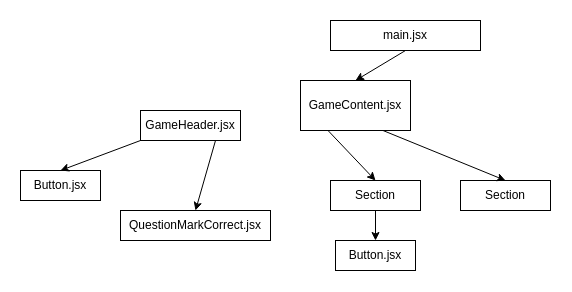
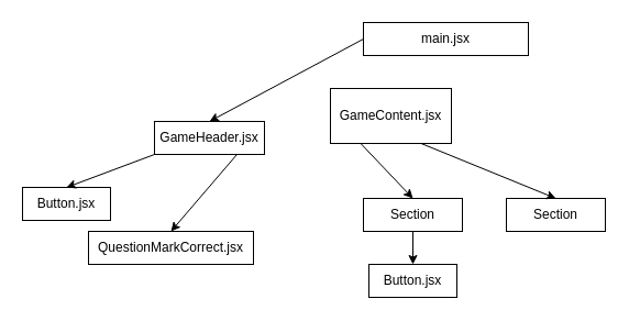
  <mxCell id="0" />
  <mxCell id="1" parent="0" />
  <mxCell id="2" value="main.jsx" style="rounded=0;whiteSpace=wrap;html=1;" parent="1" vertex="1"><mxGeometry x="330" y="20" width="150" height="30" as="geometry" /></mxCell>
  <mxCell id="3" value="GameHeader.jsx" style="rounded=0;whiteSpace=wrap;html=1;" parent="1" vertex="1"><mxGeometry x="140" y="110" width="100" height="30" as="geometry" /></mxCell>
+ <mxCell id="4" value="" style="endArrow=classic;html=1;exitX=0;exitY=0.5;exitDx=0;exitDy=0;entryX=0.5;entryY=0;entryDx=0;entryDy=0;" parent="1" source="2" target="3" edge="1"><mxGeometry width="50" height="50" relative="1" as="geometry"><mxPoint x="270" y="60" as="sourcePoint" /><mxPoint x="210" y="70" as="targetPoint" /></mxGeometry></mxCell>
  <mxCell id="5" value="Button.jsx" style="rounded=0;whiteSpace=wrap;html=1;" parent="1" vertex="1"><mxGeometry x="20" y="170" width="80" height="30" as="geometry" /></mxCell>
  <mxCell id="6" value="" style="endArrow=classic;html=1;exitX=0;exitY=1;exitDx=0;exitDy=0;entryX=0.5;entryY=0;entryDx=0;entryDy=0;" parent="1" source="3" target="5" edge="1"><mxGeometry width="50" height="50" relative="1" as="geometry"><mxPoint x="330" y="190" as="sourcePoint" /><mxPoint x="330" y="240" as="targetPoint" /></mxGeometry></mxCell>
- <mxCell id="7" value="QuestionMarkCorrect.jsx" style="rounded=0;whiteSpace=wrap;html=1;" parent="1" vertex="1"><mxGeometry x="120" y="210" width="150" height="30" as="geometry" /></mxCell>
+ <mxCell id="7" value="QuestionMarkCorrect.jsx" style="rounded=0;whiteSpace=wrap;html=1;" parent="1" vertex="1"><mxGeometry x="80" y="210" width="150" height="30" as="geometry" /></mxCell>
  <mxCell id="8" value="" style="endArrow=classic;html=1;exitX=0.75;exitY=1;exitDx=0;exitDy=0;entryX=0.5;entryY=0;entryDx=0;entryDy=0;" parent="1" source="3" target="7" edge="1"><mxGeometry width="50" height="50" relative="1" as="geometry"><mxPoint x="330" y="190" as="sourcePoint" /><mxPoint x="380" y="140" as="targetPoint" /></mxGeometry></mxCell>
- <mxCell id="9" value="" style="endArrow=classic;html=1;exitX=0.5;exitY=1;exitDx=0;exitDy=0;entryX=0.5;entryY=0;entryDx=0;entryDy=0;" parent="1" source="2" target="10" edge="1"><mxGeometry width="50" height="50" relative="1" as="geometry"><mxPoint x="330" y="190" as="sourcePoint" /><mxPoint x="380" y="140" as="targetPoint" /></mxGeometry></mxCell>
  <mxCell id="10" value="GameContent.jsx" style="rounded=0;whiteSpace=wrap;html=1;" parent="1" vertex="1"><mxGeometry x="300" y="80" width="110" height="50" as="geometry" /></mxCell>
  <mxCell id="11" value="Button.jsx" style="rounded=0;whiteSpace=wrap;html=1;" parent="1" vertex="1"><mxGeometry x="335" y="240" width="80" height="30" as="geometry" /></mxCell>
  <mxCell id="12" value="Section" style="rounded=0;whiteSpace=wrap;html=1;" vertex="1" parent="1"><mxGeometry x="330" y="180" width="90" height="30" as="geometry" /></mxCell>
  <mxCell id="13" value="Section" style="rounded=0;whiteSpace=wrap;html=1;" vertex="1" parent="1"><mxGeometry x="460" y="180" width="90" height="30" as="geometry" /></mxCell>
  <mxCell id="14" value="" style="endArrow=classic;html=1;exitX=0.25;exitY=1;exitDx=0;exitDy=0;entryX=0.5;entryY=0;entryDx=0;entryDy=0;" edge="1" parent="1" source="10" target="12"><mxGeometry width="50" height="50" relative="1" as="geometry"><mxPoint x="300" y="210" as="sourcePoint" /><mxPoint x="270" y="290" as="targetPoint" /></mxGeometry></mxCell>
  <mxCell id="15" value="" style="endArrow=classic;html=1;exitX=0.75;exitY=1;exitDx=0;exitDy=0;entryX=0.5;entryY=0;entryDx=0;entryDy=0;" edge="1" parent="1" source="10" target="13"><mxGeometry width="50" height="50" relative="1" as="geometry"><mxPoint x="300" y="210" as="sourcePoint" /><mxPoint x="230" y="290" as="targetPoint" /></mxGeometry></mxCell>
  <mxCell id="16" value="" style="endArrow=classic;html=1;exitX=0.5;exitY=1;exitDx=0;exitDy=0;" edge="1" parent="1" source="12" target="11"><mxGeometry width="50" height="50" relative="1" as="geometry"><mxPoint x="300" y="210" as="sourcePoint" /><mxPoint x="280" y="260" as="targetPoint" /></mxGeometry></mxCell>
